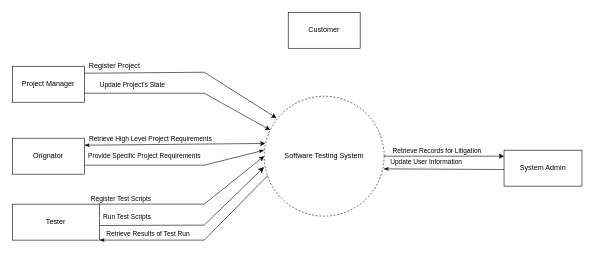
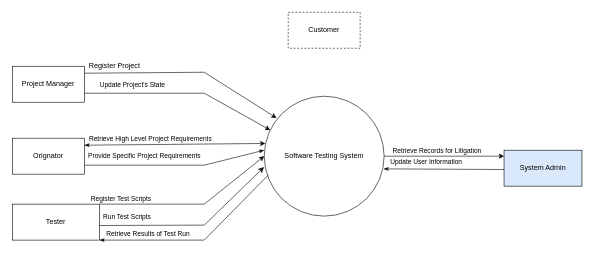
  <mxCell id="0" />
  <mxCell id="1" parent="0" />
- <mxCell id="2" value="Software Testing System" style="ellipse;whiteSpace=wrap;html=1;aspect=fixed;dashed=1;" parent="1" vertex="1"><mxGeometry x="440" y="160" width="200" height="200" as="geometry" /></mxCell>
- <mxCell id="3" value="Customer" style="rounded=0;whiteSpace=wrap;html=1;" parent="1" vertex="1"><mxGeometry x="480" y="20" width="120" height="60" as="geometry" /></mxCell>
+ <mxCell id="2" value="Software Testing System" style="ellipse;whiteSpace=wrap;html=1;aspect=fixed;" parent="1" vertex="1"><mxGeometry x="440" y="160" width="200" height="200" as="geometry" /></mxCell>
+ <mxCell id="3" value="Customer" style="rounded=0;whiteSpace=wrap;html=1;dashed=1;" parent="1" vertex="1"><mxGeometry x="480" y="20" width="120" height="60" as="geometry" /></mxCell>
  <mxCell id="4" value="" style="endArrow=classic;html=1;entryX=0;entryY=0.5;entryDx=0;entryDy=0;exitX=1;exitY=0.5;exitDx=0;exitDy=0;" parent="1" source="2" edge="1"><mxGeometry width="50" height="50" relative="1" as="geometry"><mxPoint x="580.4" y="203" as="sourcePoint" /><mxPoint x="840" y="260" as="targetPoint" /></mxGeometry></mxCell>
  <mxCell id="5" value="Retrieve Records for Litigation" style="edgeLabel;html=1;align=center;verticalAlign=middle;resizable=0;points=[];" parent="1" vertex="1" connectable="0"><mxGeometry x="727" y="250.002" as="geometry" /></mxCell>
  <mxCell id="6" value="" style="endArrow=classic;html=1;strokeWidth=1;exitX=1;exitY=0.194;exitDx=0;exitDy=0;rounded=0;exitPerimeter=0;entryX=0.103;entryY=0.182;entryDx=0;entryDy=0;entryPerimeter=0;" parent="1" source="22" target="2" edge="1"><mxGeometry width="50" height="50" relative="1" as="geometry"><mxPoint x="160" y="80" as="sourcePoint" /><mxPoint x="459" y="233" as="targetPoint" /><Array as="points"><mxPoint x="340" y="120" /></Array></mxGeometry></mxCell>
  <mxCell id="7" value="Provide Specific Project Requirements" style="edgeLabel;html=1;align=center;verticalAlign=middle;resizable=0;points=[];" parent="6" vertex="1" connectable="0"><mxGeometry x="-0.257" y="-1" relative="1" as="geometry"><mxPoint x="-27.43" y="138.4" as="offset" /></mxGeometry></mxCell>
  <mxCell id="8" value="" style="endArrow=classic;html=1;strokeWidth=1;exitX=1;exitY=0.75;exitDx=0;exitDy=0;rounded=0;entryX=0.05;entryY=0.282;entryDx=0;entryDy=0;entryPerimeter=0;" parent="1" source="22" target="2" edge="1"><mxGeometry width="50" height="50" relative="1" as="geometry"><mxPoint x="159.86" y="121.76" as="sourcePoint" /><mxPoint x="340" y="370" as="targetPoint" /><Array as="points"><mxPoint x="340" y="155" /></Array></mxGeometry></mxCell>
  <mxCell id="9" value="Register Test Scripts" style="edgeLabel;html=1;align=center;verticalAlign=middle;resizable=0;points=[];" parent="8" vertex="1" connectable="0"><mxGeometry x="-0.414" y="1" relative="1" as="geometry"><mxPoint x="-35.43" y="176" as="offset" /></mxGeometry></mxCell>
  <mxCell id="10" value="" style="endArrow=classic;html=1;strokeWidth=1;entryX=0.009;entryY=0.394;entryDx=0;entryDy=0;entryPerimeter=0;rounded=0;exitX=1;exitY=0.195;exitDx=0;exitDy=0;exitPerimeter=0;startArrow=classicThin;startFill=1;" parent="1" source="20" target="2" edge="1"><mxGeometry width="50" height="50" relative="1" as="geometry"><mxPoint x="210" y="240" as="sourcePoint" /><mxPoint x="465.2" y="264.6" as="targetPoint" /><Array as="points" /></mxGeometry></mxCell>
  <mxCell id="11" value="Register Project" style="text;html=1;align=center;verticalAlign=middle;resizable=0;points=[];autosize=1;" parent="1" vertex="1"><mxGeometry x="140" y="100" width="100" height="20" as="geometry" /></mxCell>
  <mxCell id="12" value="" style="endArrow=classic;html=1;strokeWidth=1;rounded=0;entryX=0;entryY=0.5;entryDx=0;entryDy=0;exitX=1;exitY=0;exitDx=0;exitDy=0;" parent="1" source="21" target="2" edge="1"><mxGeometry width="50" height="50" relative="1" as="geometry"><mxPoint x="160" y="320" as="sourcePoint" /><mxPoint x="449" y="270" as="targetPoint" /><Array as="points"><mxPoint x="340" y="340" /></Array></mxGeometry></mxCell>
  <mxCell id="13" value="Run Test Scripts" style="edgeLabel;html=1;align=center;verticalAlign=middle;resizable=0;points=[];" parent="12" vertex="1" connectable="0"><mxGeometry x="-0.607" y="-1" relative="1" as="geometry"><mxPoint x="-14.57" y="19" as="offset" /></mxGeometry></mxCell>
  <mxCell id="14" value="" style="endArrow=classic;html=1;strokeWidth=1;exitX=1;exitY=0.594;exitDx=0;exitDy=0;entryX=-0.002;entryY=0.591;entryDx=0;entryDy=0;entryPerimeter=0;exitPerimeter=0;rounded=0;startArrow=none;startFill=0;endFill=1;endSize=7;startSize=7;" parent="1" source="21" target="2" edge="1"><mxGeometry width="50" height="50" relative="1" as="geometry"><mxPoint x="160" y="360.08" as="sourcePoint" /><mxPoint x="448.4" y="322.34" as="targetPoint" /><Array as="points"><mxPoint x="340" y="375" /></Array></mxGeometry></mxCell>
  <mxCell id="15" value="Retrieve Results of Test Run" style="edgeLabel;html=1;align=center;verticalAlign=middle;resizable=0;points=[];" parent="14" vertex="1" connectable="0"><mxGeometry x="-0.607" y="-1" relative="1" as="geometry"><mxPoint x="18.33" y="13.58" as="offset" /></mxGeometry></mxCell>
  <mxCell id="16" value="" style="endArrow=none;html=1;strokeWidth=1;entryX=0.031;entryY=0.66;entryDx=0;entryDy=0;entryPerimeter=0;rounded=0;exitX=1;exitY=1;exitDx=0;exitDy=0;startArrow=classicThin;startFill=1;endFill=0;" parent="1" source="21" target="2" edge="1"><mxGeometry width="50" height="50" relative="1" as="geometry"><mxPoint x="160.28" y="400.4" as="sourcePoint" /><mxPoint x="450" y="354.14" as="targetPoint" /><Array as="points"><mxPoint x="340" y="400" /></Array></mxGeometry></mxCell>
  <mxCell id="17" value="Update Project's State" style="edgeLabel;html=1;align=center;verticalAlign=middle;resizable=0;points=[];" parent="16" vertex="1" connectable="0"><mxGeometry x="-0.607" y="-1" relative="1" as="geometry"><mxPoint x="-9.2" y="-261" as="offset" /></mxGeometry></mxCell>
  <mxCell id="18" value="" style="endArrow=classicThin;html=1;strokeWidth=1;entryX=0;entryY=0.45;entryDx=0;entryDy=0;entryPerimeter=0;rounded=0;startArrow=none;startFill=0;endFill=1;exitX=1;exitY=0.75;exitDx=0;exitDy=0;" parent="1" source="20" target="2" edge="1"><mxGeometry width="50" height="50" relative="1" as="geometry"><mxPoint x="290" y="280" as="sourcePoint" /><mxPoint x="450" y="267.4" as="targetPoint" /><Array as="points"><mxPoint x="340" y="275" /></Array></mxGeometry></mxCell>
  <mxCell id="19" value="Retrieve High Level Project Requirements" style="edgeLabel;html=1;align=center;verticalAlign=middle;resizable=0;points=[];" parent="1" vertex="1" connectable="0"><mxGeometry x="249.995" y="230.002" as="geometry" /></mxCell>
  <mxCell id="20" value="Orignator" style="rounded=0;whiteSpace=wrap;html=1;" parent="1" vertex="1"><mxGeometry x="20" y="230" width="120" height="60" as="geometry" /></mxCell>
  <mxCell id="21" value="Tester" style="rounded=0;whiteSpace=wrap;html=1;" parent="1" vertex="1"><mxGeometry x="20" y="340" width="145" height="60" as="geometry" /></mxCell>
  <mxCell id="22" value="Project Manager" style="rounded=0;whiteSpace=wrap;html=1;" parent="1" vertex="1"><mxGeometry x="20" y="110" width="120" height="60" as="geometry" /></mxCell>
  <mxCell id="23" value="" style="endArrow=none;html=1;entryX=0.001;entryY=0.871;entryDx=0;entryDy=0;exitX=0.995;exitY=0.606;exitDx=0;exitDy=0;exitPerimeter=0;entryPerimeter=0;endFill=0;startArrow=classicThin;startFill=1;" parent="1" source="2" edge="1"><mxGeometry width="50" height="50" relative="1" as="geometry"><mxPoint x="540" y="360" as="sourcePoint" /><mxPoint x="840.13" y="282.26" as="targetPoint" /></mxGeometry></mxCell>
  <mxCell id="24" value="Update User Information" style="edgeLabel;html=1;align=center;verticalAlign=middle;resizable=0;points=[];" parent="23" vertex="1" connectable="0"><mxGeometry x="0.148" y="-1" relative="1" as="geometry"><mxPoint x="-44.42" y="-12.81" as="offset" /></mxGeometry></mxCell>
- <mxCell id="25" value="System Admin" style="rounded=0;whiteSpace=wrap;html=1;" parent="1" vertex="1"><mxGeometry x="840" y="250" width="130" height="60" as="geometry" /></mxCell>
+ <mxCell id="25" value="System Admin" style="rounded=0;whiteSpace=wrap;html=1;fillColor=#dae8fc;" parent="1" vertex="1"><mxGeometry x="840" y="250" width="130" height="60" as="geometry" /></mxCell>
